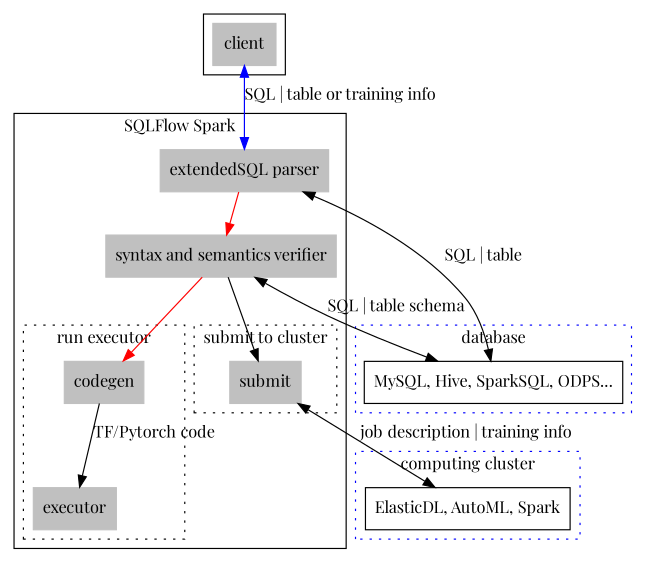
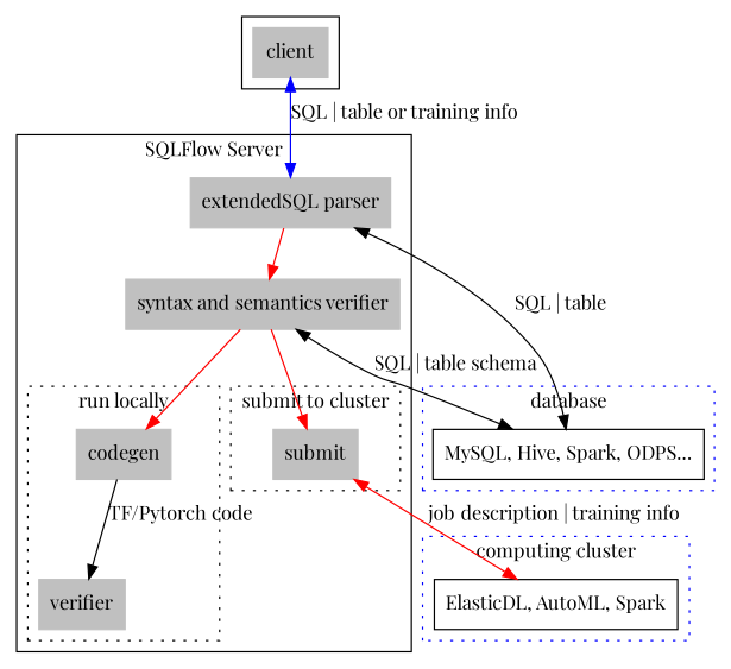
  digraph {
    fontname="Playfair Display"
    node [color=grey fontname="Playfair Display" shape=box style=filled]
    edge [fontname="Playfair Display"]
    codegen
-   executor
+   executor [label=verifier]
    submit
    n4 [label="extendedSQL parser"]
    n5 [label="syntax and semantics verifier"]
    n6 [label=client]
-   n7 [label="MySQL, Hive, SparkSQL, ODPS..." color="" style=""]
+   n7 [label="MySQL, Hive, Spark, ODPS..." color="" style=""]
    n8 [label="ElasticDL, AutoML, Spark" color="" style=""]
    subgraph cluster_1 {
-     label="SQLFlow Spark"
+     label="SQLFlow Server"
      n4
      n5
      subgraph cluster_2 {
-       label="run executor"
+       label="run locally"
        style=dotted
        codegen
        executor
      }
      subgraph cluster_3 {
        label="submit to cluster"
        style=dotted
        submit
      }
    }
    subgraph cluster_4 {
      n6
    }
    subgraph cluster_5 {
      color=blue
      label=database
      style=dotted
      n7
    }
    subgraph cluster_6 {
      color=blue
      label="computing cluster"
      style=dotted
      n8
    }
    codegen -> executor [label="TF/Pytorch code"]
-   submit -> n8 [dir=both label="job description | training info"]
+   submit -> n8 [dir=both label="job description | training info" color=red]
    n4 -> n5 [color=red]
    n4 -> n7 [dir=both label="SQL | table"]
    n5 -> codegen [color=red]
-   n5 -> submit
+   n5 -> submit [color=red]
    n5 -> n7 [dir=both label="SQL | table schema"]
    n6 -> n4 [color=blue dir=both label="SQL | table or training info"]
  }
